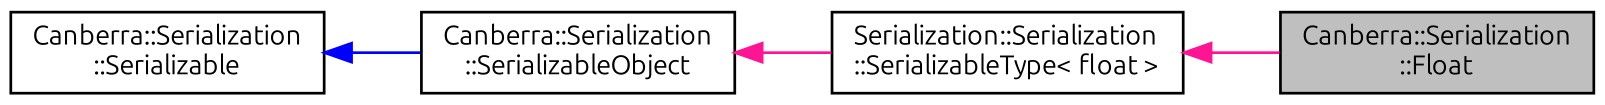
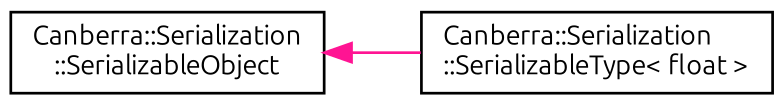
  digraph {
    fontname=Ubuntu
    rankdir=LR
    node [color=black fillcolor=white fontname=Ubuntu fontsize=10 shape=record style=filled]
    edge [color=deeppink dir=back fontname=Ubuntu fontsize=10 labelfontname=Helvetica labelfontsize=10 style=solid]
-   n1 [fillcolor=grey75 fontcolor=black height=0.2 label="Canberra::Serialization\l::Float" width=0.4]
-   n2 [height=0.2 label="Serialization::Serialization\l::SerializableType\< float \>" width=0.4]
+   n2 [height=0.2 label="Canberra::Serialization\l::SerializableType\< float \>" width=0.4]
    n3 [height=0.2 label="Canberra::Serialization\l::SerializableObject" width=0.4]
-   n4 [height=0.2 label="Canberra::Serialization\l::Serializable" width=0.4]
-   n2 -> n1
    n3 -> n2
-   n4 -> n3 [color=blue]
  }
